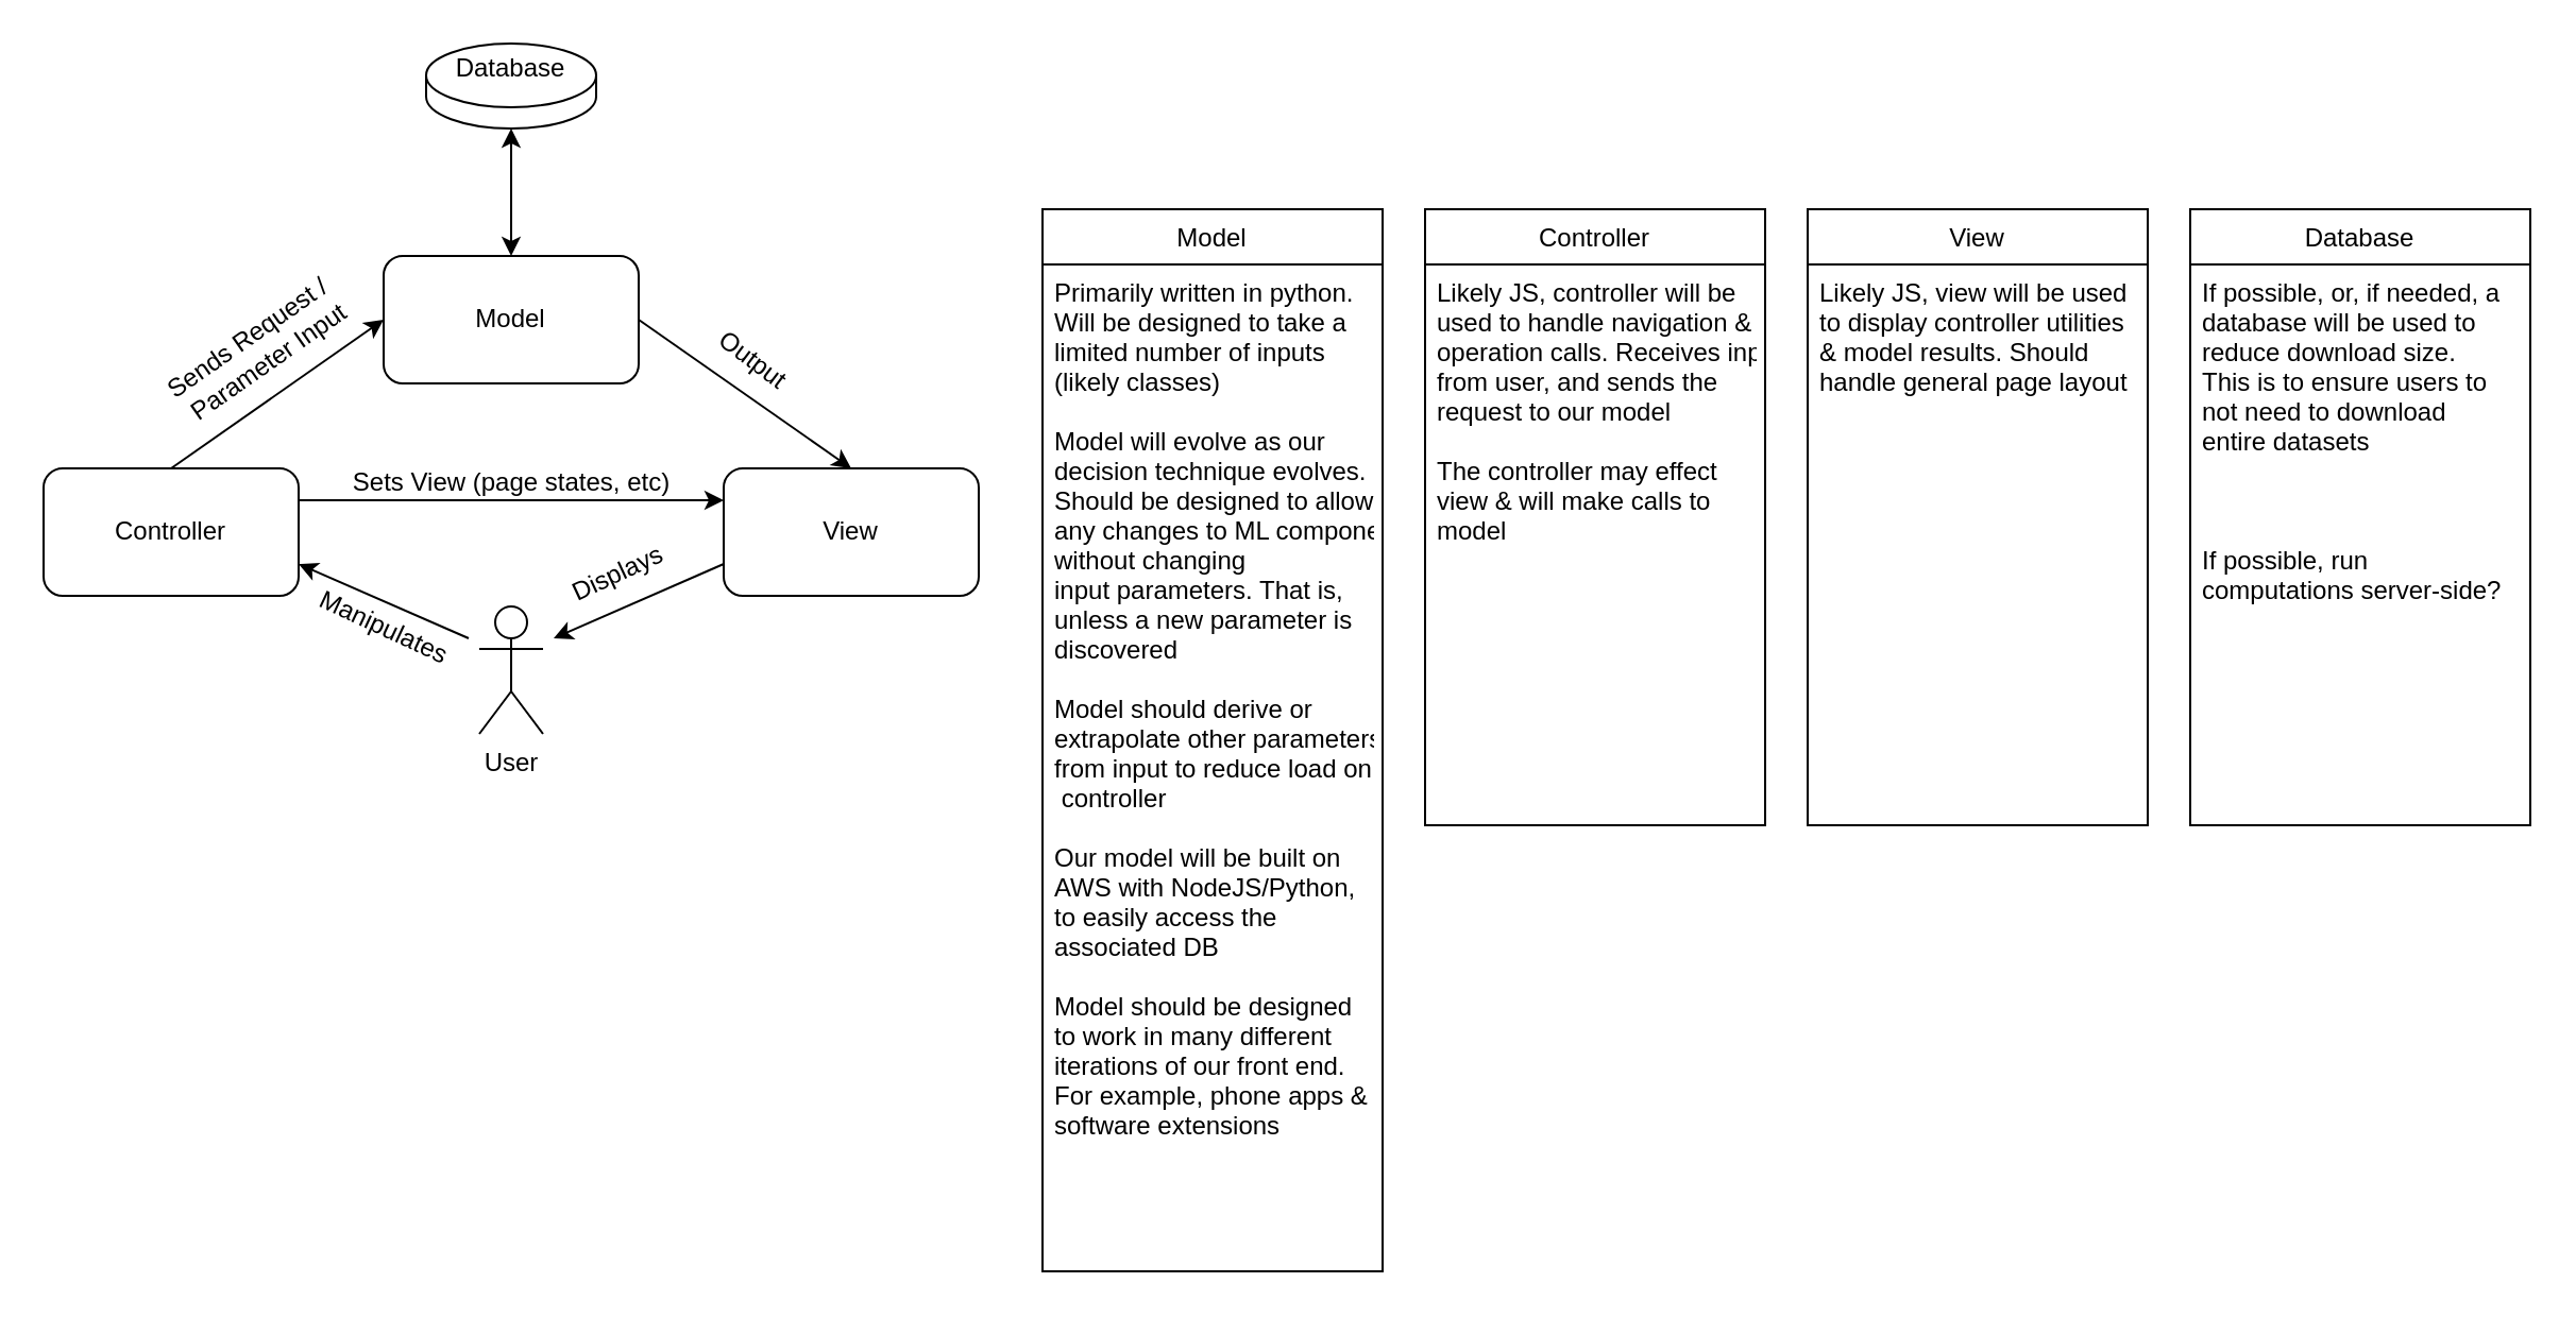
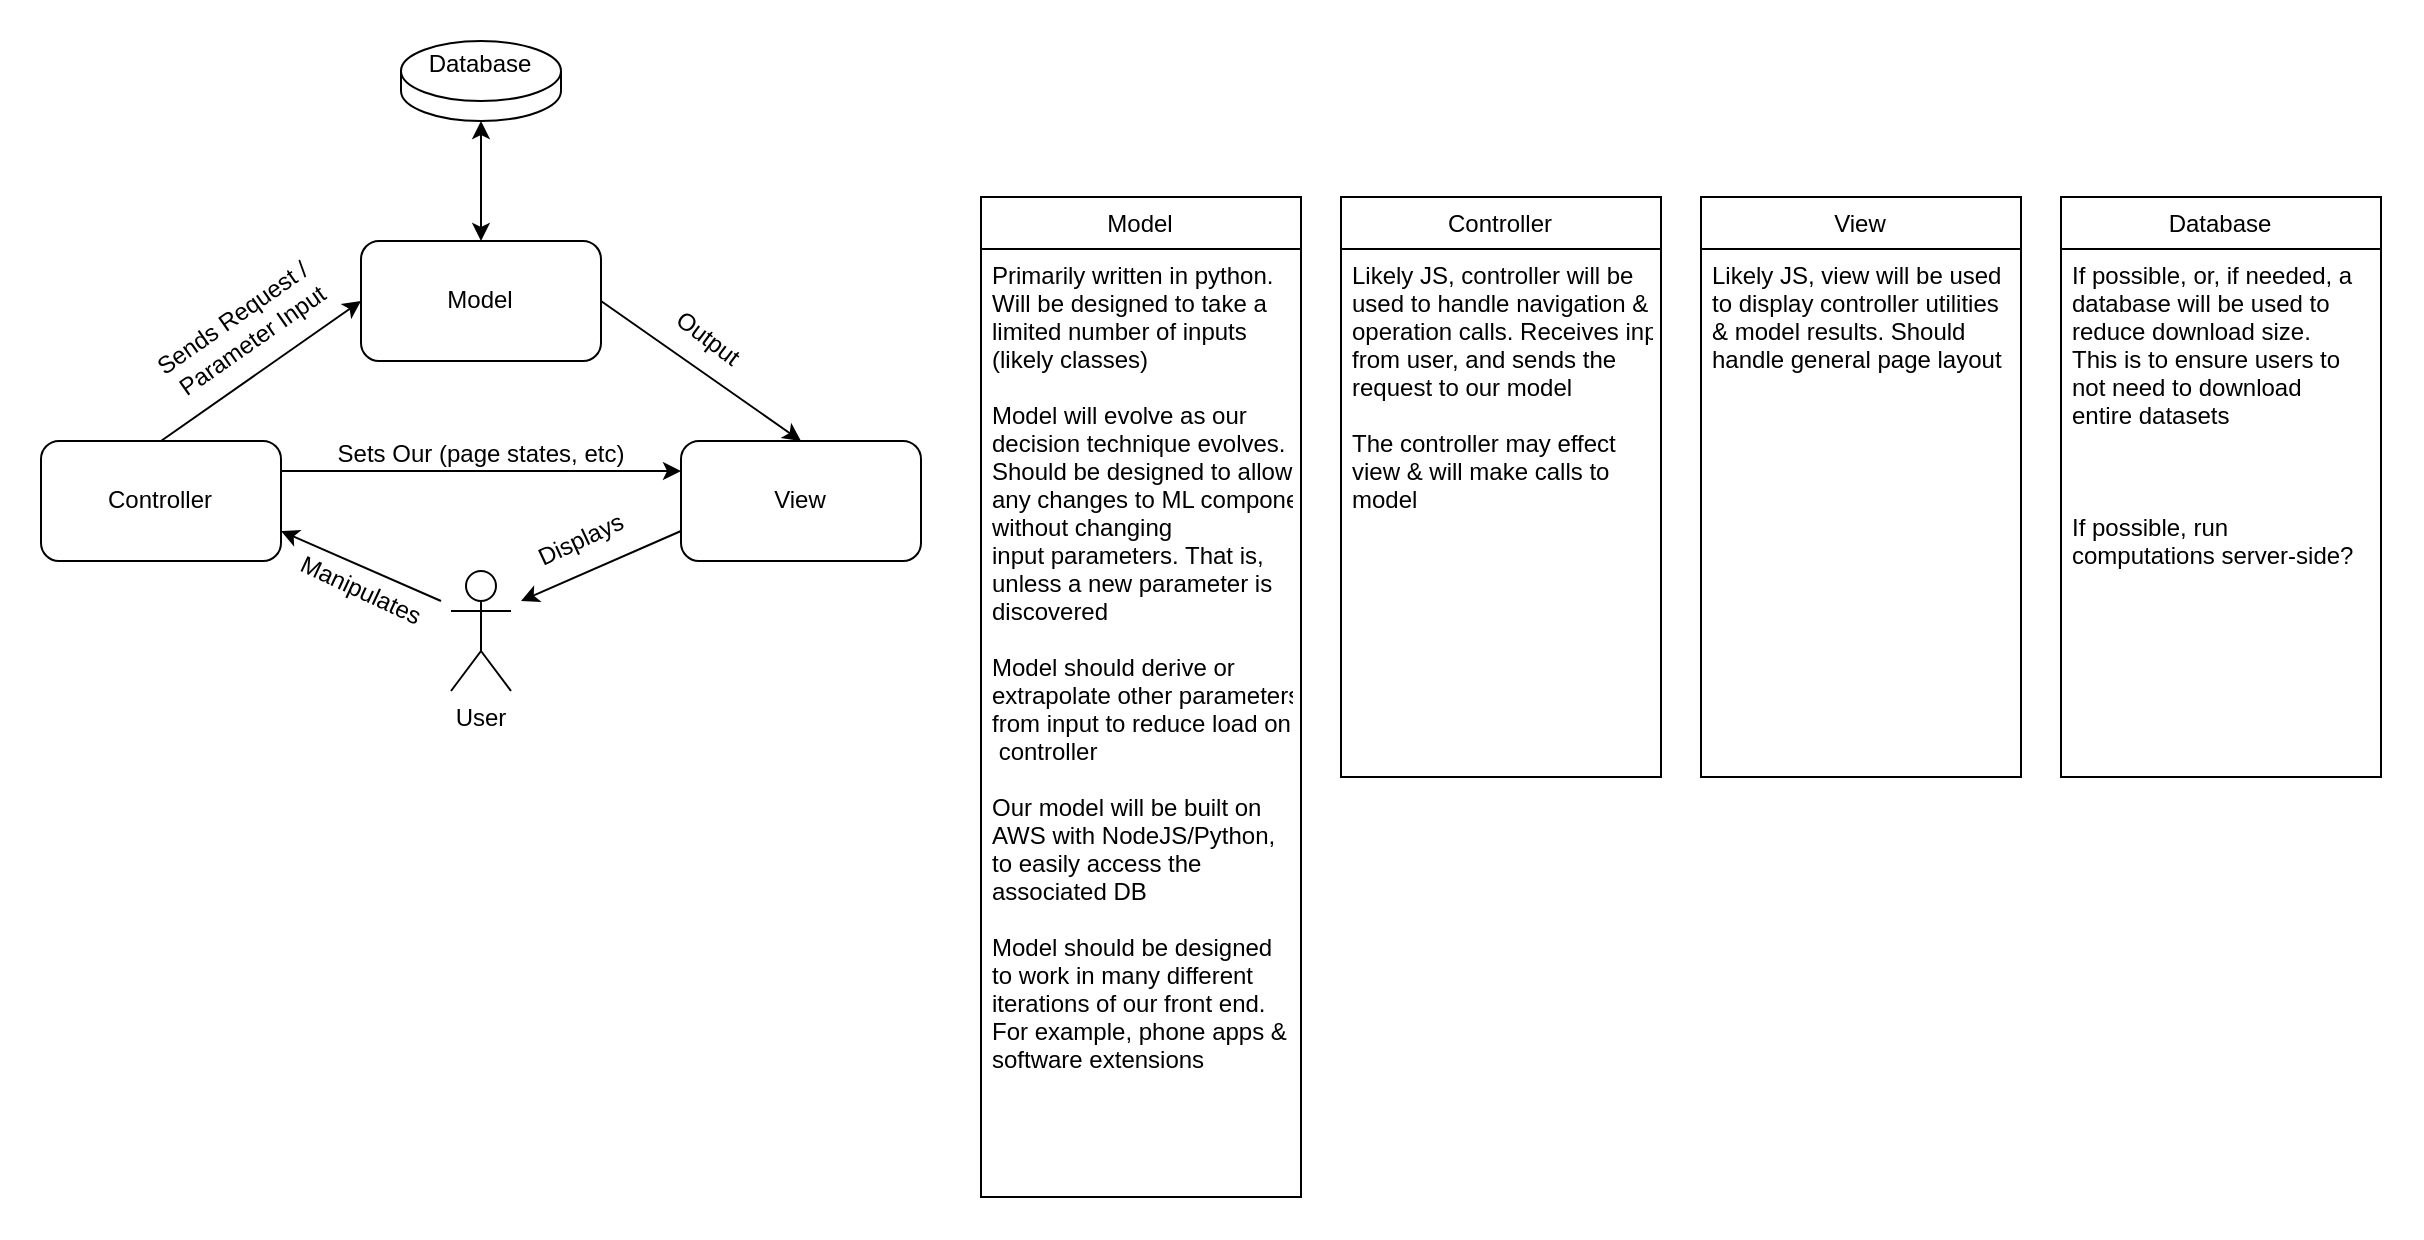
  <mxCell id="0" />
  <mxCell id="1" parent="0" />
  <mxCell id="2" value="Controller" style="rounded=1;whiteSpace=wrap;html=1;" parent="1" vertex="1"><mxGeometry x="20" y="220" width="120" height="60" as="geometry" /></mxCell>
  <mxCell id="3" value="Model" style="rounded=1;whiteSpace=wrap;html=1;" parent="1" vertex="1"><mxGeometry x="180" y="120" width="120" height="60" as="geometry" /></mxCell>
  <mxCell id="4" value="View" style="rounded=1;whiteSpace=wrap;html=1;" parent="1" vertex="1"><mxGeometry x="340" y="220" width="120" height="60" as="geometry" /></mxCell>
  <mxCell id="5" value="User" style="shape=umlActor;verticalLabelPosition=bottom;verticalAlign=top;html=1;outlineConnect=0;" parent="1" vertex="1"><mxGeometry x="225" y="285" width="30" height="60" as="geometry" /></mxCell>
  <mxCell id="6" value="" style="endArrow=classic;html=1;entryX=0;entryY=0.25;entryDx=0;entryDy=0;exitX=1;exitY=0.25;exitDx=0;exitDy=0;" parent="1" source="2" target="4" edge="1"><mxGeometry width="50" height="50" relative="1" as="geometry"><mxPoint x="210" y="250" as="sourcePoint" /><mxPoint x="260" y="200" as="targetPoint" /></mxGeometry></mxCell>
  <mxCell id="7" value="" style="endArrow=classic;html=1;entryX=1;entryY=0.75;entryDx=0;entryDy=0;" parent="1" target="2" edge="1"><mxGeometry width="50" height="50" relative="1" as="geometry"><mxPoint x="220" y="300" as="sourcePoint" /><mxPoint x="200" y="250" as="targetPoint" /></mxGeometry></mxCell>
  <mxCell id="8" value="" style="endArrow=classic;html=1;exitX=0;exitY=0.75;exitDx=0;exitDy=0;" parent="1" source="4" edge="1"><mxGeometry width="50" height="50" relative="1" as="geometry"><mxPoint x="320" y="380" as="sourcePoint" /><mxPoint x="260" y="300" as="targetPoint" /></mxGeometry></mxCell>
  <mxCell id="9" value="" style="endArrow=classic;html=1;exitX=0.5;exitY=0;exitDx=0;exitDy=0;entryX=0;entryY=0.5;entryDx=0;entryDy=0;" parent="1" source="2" target="3" edge="1"><mxGeometry width="50" height="50" relative="1" as="geometry"><mxPoint x="90" y="180" as="sourcePoint" /><mxPoint x="140" y="130" as="targetPoint" /></mxGeometry></mxCell>
  <mxCell id="10" value="" style="endArrow=classic;html=1;exitX=1;exitY=0.5;exitDx=0;exitDy=0;entryX=0.5;entryY=0;entryDx=0;entryDy=0;" parent="1" source="3" target="4" edge="1"><mxGeometry width="50" height="50" relative="1" as="geometry"><mxPoint x="480" y="170" as="sourcePoint" /><mxPoint x="530" y="120" as="targetPoint" /></mxGeometry></mxCell>
  <mxCell id="11" value="Sends Request /&lt;br&gt;&amp;nbsp;Parameter Input" style="text;html=1;align=center;verticalAlign=middle;resizable=0;points=[];autosize=1;rotation=-35;" parent="1" vertex="1"><mxGeometry x="70" y="150" width="100" height="30" as="geometry" /></mxCell>
  <mxCell id="12" value="Output&amp;nbsp;" style="text;html=1;align=center;verticalAlign=middle;resizable=0;points=[];autosize=1;rotation=37;" parent="1" vertex="1"><mxGeometry x="330" y="160" width="50" height="20" as="geometry" /></mxCell>
- <mxCell id="13" value="Sets View (page states, etc)" style="text;html=1;align=center;verticalAlign=middle;resizable=0;points=[];autosize=1;" parent="1" vertex="1"><mxGeometry x="160" y="217" width="160" height="20" as="geometry" /></mxCell>
+ <mxCell id="13" value="Sets Our (page states, etc)" style="text;html=1;align=center;verticalAlign=middle;resizable=0;points=[];autosize=1;" parent="1" vertex="1"><mxGeometry x="160" y="217" width="160" height="20" as="geometry" /></mxCell>
  <mxCell id="14" value="Manipulates" style="text;html=1;align=center;verticalAlign=middle;resizable=0;points=[];autosize=1;rotation=25;" parent="1" vertex="1"><mxGeometry x="140" y="285" width="80" height="20" as="geometry" /></mxCell>
  <mxCell id="15" value="Displays" style="text;html=1;align=center;verticalAlign=middle;resizable=0;points=[];autosize=1;rotation=-25;" parent="1" vertex="1"><mxGeometry x="260" y="260" width="60" height="20" as="geometry" /></mxCell>
  <mxCell id="16" value="Database&lt;br&gt;&lt;br&gt;&lt;br&gt;&lt;br&gt;" style="shape=cylinder3;whiteSpace=wrap;html=1;boundedLbl=1;backgroundOutline=1;size=15;" parent="1" vertex="1"><mxGeometry x="200" y="20" width="80" height="40" as="geometry" /></mxCell>
  <mxCell id="17" value="Model" style="swimlane;fontStyle=0;childLayout=stackLayout;horizontal=1;startSize=26;fillColor=none;horizontalStack=0;resizeParent=1;resizeParentMax=0;resizeLast=0;collapsible=1;marginBottom=0;shadow=0;" parent="1" vertex="1"><mxGeometry x="490" y="98" width="160" height="500" as="geometry" /></mxCell>
  <mxCell id="18" value="Primarily written in python.&#10;Will be designed to take a &#10;limited number of inputs &#10;(likely classes)&#10;&#10;Model will evolve as our &#10;decision technique evolves.&#10;Should be designed to allow &#10;any changes to ML component &#10;without changing &#10;input parameters. That is, &#10;unless a new parameter is &#10;discovered &#10;&#10;Model should derive or &#10;extrapolate other parameters &#10;from input to reduce load on&#10; controller &#10;&#10;Our model will be built on &#10;AWS with NodeJS/Python, &#10;to easily access the &#10;associated DB&#10;&#10;Model should be designed &#10;to work in many different &#10;iterations of our front end. &#10;For example, phone apps &amp;&#10;software extensions" style="text;strokeColor=none;fillColor=none;align=left;verticalAlign=top;spacingLeft=4;spacingRight=4;overflow=hidden;rotatable=0;points=[[0,0.5],[1,0.5]];portConstraint=eastwest;" parent="17" vertex="1"><mxGeometry y="26" width="160" height="474" as="geometry" /></mxCell>
  <mxCell id="19" value="Controller" style="swimlane;fontStyle=0;childLayout=stackLayout;horizontal=1;startSize=26;fillColor=none;horizontalStack=0;resizeParent=1;resizeParentMax=0;resizeLast=0;collapsible=1;marginBottom=0;shadow=0;" parent="1" vertex="1"><mxGeometry x="670" y="98" width="160" height="290" as="geometry" /></mxCell>
  <mxCell id="20" value="Likely JS, controller will be &#10;used to handle navigation &amp;&#10;operation calls. Receives input&#10;from user, and sends the &#10;request to our model&#10;&#10;The controller may effect &#10;view &amp; will make calls to &#10;model &#10;&#10;&#10;" style="text;strokeColor=none;fillColor=none;align=left;verticalAlign=top;spacingLeft=4;spacingRight=4;overflow=hidden;rotatable=0;points=[[0,0.5],[1,0.5]];portConstraint=eastwest;" parent="19" vertex="1"><mxGeometry y="26" width="160" height="264" as="geometry" /></mxCell>
  <mxCell id="21" value="" style="endArrow=classic;startArrow=classic;html=1;exitX=0.5;exitY=0;exitDx=0;exitDy=0;entryX=0.5;entryY=1;entryDx=0;entryDy=0;entryPerimeter=0;" parent="1" source="3" target="16" edge="1"><mxGeometry width="50" height="50" relative="1" as="geometry"><mxPoint x="70" y="120" as="sourcePoint" /><mxPoint x="120" y="70" as="targetPoint" /></mxGeometry></mxCell>
  <mxCell id="22" value="View" style="swimlane;fontStyle=0;childLayout=stackLayout;horizontal=1;startSize=26;fillColor=none;horizontalStack=0;resizeParent=1;resizeParentMax=0;resizeLast=0;collapsible=1;marginBottom=0;shadow=0;" parent="1" vertex="1"><mxGeometry x="850" y="98" width="160" height="290" as="geometry" /></mxCell>
  <mxCell id="23" value="Likely JS, view will be used &#10;to display controller utilities &#10;&amp; model results. Should &#10;handle general page layout &#10;&#10;" style="text;strokeColor=none;fillColor=none;align=left;verticalAlign=top;spacingLeft=4;spacingRight=4;overflow=hidden;rotatable=0;points=[[0,0.5],[1,0.5]];portConstraint=eastwest;" parent="22" vertex="1"><mxGeometry y="26" width="160" height="264" as="geometry" /></mxCell>
  <mxCell id="24" value="Database" style="swimlane;fontStyle=0;childLayout=stackLayout;horizontal=1;startSize=26;fillColor=none;horizontalStack=0;resizeParent=1;resizeParentMax=0;resizeLast=0;collapsible=1;marginBottom=0;shadow=0;" parent="1" vertex="1"><mxGeometry x="1030" y="98" width="160" height="290" as="geometry" /></mxCell>
  <mxCell id="25" value="If possible, or, if needed, a &#10;database will be used to &#10;reduce download size. &#10;This is to ensure users to &#10;not need to download  &#10;entire datasets &#10;&#10;&#10;&#10;If possible, run &#10;computations server-side? &#10;&#10;" style="text;strokeColor=none;fillColor=none;align=left;verticalAlign=top;spacingLeft=4;spacingRight=4;overflow=hidden;rotatable=0;points=[[0,0.5],[1,0.5]];portConstraint=eastwest;" parent="24" vertex="1"><mxGeometry y="26" width="160" height="264" as="geometry" /></mxCell>
